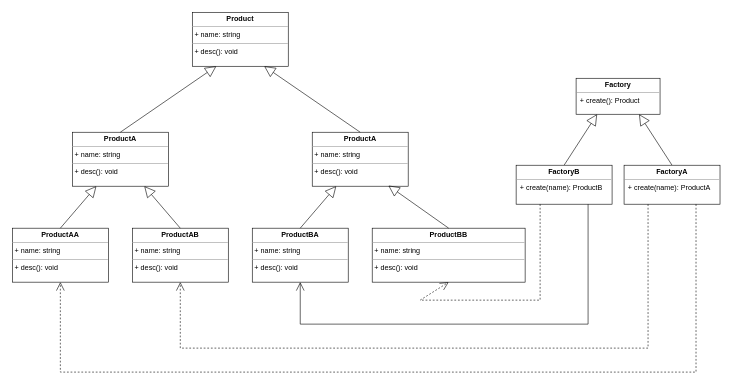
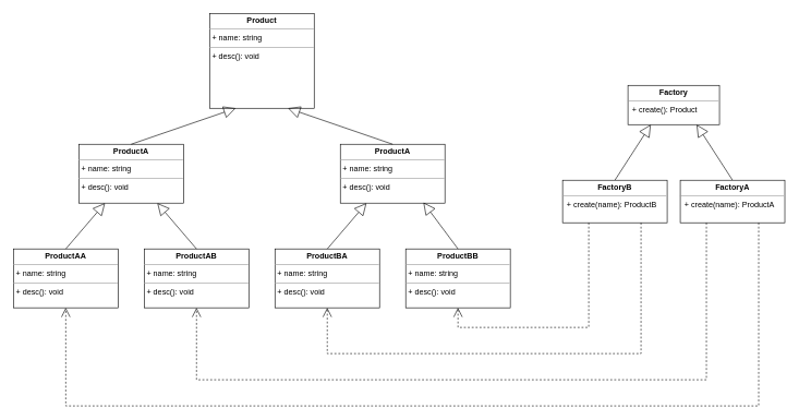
  <mxCell id="0" />
  <mxCell id="1" parent="0" />
- <mxCell id="2" value="&lt;p style=&quot;margin: 0px ; margin-top: 4px ; text-align: center&quot;&gt;&lt;b&gt;Product&lt;/b&gt;&lt;/p&gt;&lt;hr size=&quot;1&quot;&gt;&lt;p style=&quot;margin: 0px ; margin-left: 4px&quot;&gt;+ name: string&lt;/p&gt;&lt;hr size=&quot;1&quot;&gt;&lt;p style=&quot;margin: 0px ; margin-left: 4px&quot;&gt;+ desc(): void&lt;/p&gt;" style="verticalAlign=top;align=left;overflow=fill;fontSize=12;fontFamily=Helvetica;html=1;" parent="1" vertex="1"><mxGeometry x="320" y="20" width="160" height="90" as="geometry" /></mxCell>
+ <mxCell id="2" value="&lt;p style=&quot;margin: 0px ; margin-top: 4px ; text-align: center&quot;&gt;&lt;b&gt;Product&lt;/b&gt;&lt;/p&gt;&lt;hr size=&quot;1&quot;&gt;&lt;p style=&quot;margin: 0px ; margin-left: 4px&quot;&gt;+ name: string&lt;/p&gt;&lt;hr size=&quot;1&quot;&gt;&lt;p style=&quot;margin: 0px ; margin-left: 4px&quot;&gt;+ desc(): void&lt;/p&gt;" style="verticalAlign=top;align=left;overflow=fill;fontSize=12;fontFamily=Helvetica;html=1;" parent="1" vertex="1"><mxGeometry x="320" y="20" width="160" height="145" as="geometry" /></mxCell>
  <mxCell id="3" value="&lt;p style=&quot;margin: 0px ; margin-top: 4px ; text-align: center&quot;&gt;&lt;b&gt;ProductA&lt;/b&gt;&lt;/p&gt;&lt;hr size=&quot;1&quot;&gt;&lt;p style=&quot;margin: 0px ; margin-left: 4px&quot;&gt;+ name: string&lt;/p&gt;&lt;hr size=&quot;1&quot;&gt;&lt;p style=&quot;margin: 0px ; margin-left: 4px&quot;&gt;+ desc(): void&lt;/p&gt;" style="verticalAlign=top;align=left;overflow=fill;fontSize=12;fontFamily=Helvetica;html=1;" parent="1" vertex="1"><mxGeometry x="520" y="220" width="160" height="90" as="geometry" /></mxCell>
  <mxCell id="4" value="&lt;p style=&quot;margin: 0px ; margin-top: 4px ; text-align: center&quot;&gt;&lt;b&gt;ProductA&lt;/b&gt;&lt;/p&gt;&lt;hr size=&quot;1&quot;&gt;&lt;p style=&quot;margin: 0px ; margin-left: 4px&quot;&gt;+ name: string&lt;/p&gt;&lt;hr size=&quot;1&quot;&gt;&lt;p style=&quot;margin: 0px ; margin-left: 4px&quot;&gt;+ desc(): void&lt;/p&gt;" style="verticalAlign=top;align=left;overflow=fill;fontSize=12;fontFamily=Helvetica;html=1;" parent="1" vertex="1"><mxGeometry x="120" y="220" width="160" height="90" as="geometry" /></mxCell>
  <mxCell id="5" value="" style="endArrow=block;endSize=16;endFill=0;html=1;rounded=0;entryX=0.25;entryY=1;entryDx=0;entryDy=0;exitX=0.5;exitY=0;exitDx=0;exitDy=0;" parent="1" source="4" target="2" edge="1"><mxGeometry width="160" relative="1" as="geometry"><mxPoint x="420" y="220" as="sourcePoint" /><mxPoint x="580" y="220" as="targetPoint" /></mxGeometry></mxCell>
  <mxCell id="6" value="" style="endArrow=block;endSize=16;endFill=0;html=1;rounded=0;entryX=0.75;entryY=1;entryDx=0;entryDy=0;exitX=0.5;exitY=0;exitDx=0;exitDy=0;" parent="1" source="3" target="2" edge="1"><mxGeometry width="160" relative="1" as="geometry"><mxPoint x="420" y="220" as="sourcePoint" /><mxPoint x="580" y="220" as="targetPoint" /><Array as="points" /></mxGeometry></mxCell>
  <mxCell id="7" value="&lt;p style=&quot;margin: 0px ; margin-top: 4px ; text-align: center&quot;&gt;&lt;b&gt;Factory&lt;/b&gt;&lt;/p&gt;&lt;hr size=&quot;1&quot;&gt;&lt;div style=&quot;height: 2px&quot;&gt;&amp;nbsp; + create(): Product&lt;/div&gt;" style="verticalAlign=top;align=left;overflow=fill;fontSize=12;fontFamily=Helvetica;html=1;" parent="1" vertex="1"><mxGeometry x="960" y="130" width="140" height="60" as="geometry" /></mxCell>
  <mxCell id="8" value="" style="endArrow=block;endSize=16;endFill=0;html=1;rounded=0;exitX=0.5;exitY=0;exitDx=0;exitDy=0;entryX=0.25;entryY=1;entryDx=0;entryDy=0;" parent="1" target="7" edge="1"><mxGeometry width="160" relative="1" as="geometry"><mxPoint x="940" y="275" as="sourcePoint" /><mxPoint x="1010" y="190" as="targetPoint" /></mxGeometry></mxCell>
  <mxCell id="9" value="" style="endArrow=block;endSize=16;endFill=0;html=1;rounded=0;exitX=0.5;exitY=0;exitDx=0;exitDy=0;entryX=0.75;entryY=1;entryDx=0;entryDy=0;" parent="1" target="7" edge="1"><mxGeometry width="160" relative="1" as="geometry"><mxPoint x="1120" y="275" as="sourcePoint" /><mxPoint x="1016" y="190" as="targetPoint" /></mxGeometry></mxCell>
  <mxCell id="10" value="&lt;p style=&quot;margin: 0px ; margin-top: 4px ; text-align: center&quot;&gt;&lt;b&gt;ProductAB&lt;/b&gt;&lt;/p&gt;&lt;hr size=&quot;1&quot;&gt;&lt;p style=&quot;margin: 0px ; margin-left: 4px&quot;&gt;+ name: string&lt;/p&gt;&lt;hr size=&quot;1&quot;&gt;&lt;p style=&quot;margin: 0px ; margin-left: 4px&quot;&gt;+ desc(): void&lt;/p&gt;" style="verticalAlign=top;align=left;overflow=fill;fontSize=12;fontFamily=Helvetica;html=1;" parent="1" vertex="1"><mxGeometry x="220" y="380" width="160" height="90" as="geometry" /></mxCell>
  <mxCell id="11" value="&lt;p style=&quot;margin: 0px ; margin-top: 4px ; text-align: center&quot;&gt;&lt;b&gt;ProductAA&lt;/b&gt;&lt;/p&gt;&lt;hr size=&quot;1&quot;&gt;&lt;p style=&quot;margin: 0px ; margin-left: 4px&quot;&gt;+ name: string&lt;/p&gt;&lt;hr size=&quot;1&quot;&gt;&lt;p style=&quot;margin: 0px ; margin-left: 4px&quot;&gt;+ desc(): void&lt;/p&gt;" style="verticalAlign=top;align=left;overflow=fill;fontSize=12;fontFamily=Helvetica;html=1;" parent="1" vertex="1"><mxGeometry x="20" y="380" width="160" height="90" as="geometry" /></mxCell>
- <mxCell id="12" value="&lt;p style=&quot;margin: 0px ; margin-top: 4px ; text-align: center&quot;&gt;&lt;b&gt;ProductBB&lt;/b&gt;&lt;/p&gt;&lt;hr size=&quot;1&quot;&gt;&lt;p style=&quot;margin: 0px ; margin-left: 4px&quot;&gt;+ name: string&lt;/p&gt;&lt;hr size=&quot;1&quot;&gt;&lt;p style=&quot;margin: 0px ; margin-left: 4px&quot;&gt;+ desc(): void&lt;/p&gt;" style="verticalAlign=top;align=left;overflow=fill;fontSize=12;fontFamily=Helvetica;html=1;" parent="1" vertex="1"><mxGeometry x="620" y="380" width="255" height="90" as="geometry" /></mxCell>
+ <mxCell id="12" value="&lt;p style=&quot;margin: 0px ; margin-top: 4px ; text-align: center&quot;&gt;&lt;b&gt;ProductBB&lt;/b&gt;&lt;/p&gt;&lt;hr size=&quot;1&quot;&gt;&lt;p style=&quot;margin: 0px ; margin-left: 4px&quot;&gt;+ name: string&lt;/p&gt;&lt;hr size=&quot;1&quot;&gt;&lt;p style=&quot;margin: 0px ; margin-left: 4px&quot;&gt;+ desc(): void&lt;/p&gt;" style="verticalAlign=top;align=left;overflow=fill;fontSize=12;fontFamily=Helvetica;html=1;" parent="1" vertex="1"><mxGeometry x="620" y="380" width="160" height="90" as="geometry" /></mxCell>
  <mxCell id="13" value="&lt;p style=&quot;margin: 0px ; margin-top: 4px ; text-align: center&quot;&gt;&lt;b&gt;ProductBA&lt;/b&gt;&lt;/p&gt;&lt;hr size=&quot;1&quot;&gt;&lt;p style=&quot;margin: 0px ; margin-left: 4px&quot;&gt;+ name: string&lt;/p&gt;&lt;hr size=&quot;1&quot;&gt;&lt;p style=&quot;margin: 0px ; margin-left: 4px&quot;&gt;+ desc(): void&lt;/p&gt;" style="verticalAlign=top;align=left;overflow=fill;fontSize=12;fontFamily=Helvetica;html=1;" parent="1" vertex="1"><mxGeometry x="420" y="380" width="160" height="90" as="geometry" /></mxCell>
  <mxCell id="14" value="" style="endArrow=block;endSize=16;endFill=0;html=1;entryX=0.25;entryY=1;entryDx=0;entryDy=0;exitX=0.5;exitY=0;exitDx=0;exitDy=0;" parent="1" source="11" target="4" edge="1"><mxGeometry width="160" relative="1" as="geometry"><mxPoint x="-110" y="320" as="sourcePoint" /><mxPoint x="50" y="320" as="targetPoint" /></mxGeometry></mxCell>
  <mxCell id="15" value="" style="endArrow=block;endSize=16;endFill=0;html=1;entryX=0.75;entryY=1;entryDx=0;entryDy=0;exitX=0.5;exitY=0;exitDx=0;exitDy=0;" parent="1" source="10" target="4" edge="1"><mxGeometry width="160" relative="1" as="geometry"><mxPoint x="110" y="390" as="sourcePoint" /><mxPoint x="170" y="320" as="targetPoint" /></mxGeometry></mxCell>
  <mxCell id="16" value="" style="endArrow=block;endSize=16;endFill=0;html=1;entryX=0.794;entryY=0.989;entryDx=0;entryDy=0;exitX=0.5;exitY=0;exitDx=0;exitDy=0;entryPerimeter=0;" parent="1" source="12" target="3" edge="1"><mxGeometry width="160" relative="1" as="geometry"><mxPoint x="310" y="390" as="sourcePoint" /><mxPoint x="250" y="320" as="targetPoint" /></mxGeometry></mxCell>
  <mxCell id="17" value="" style="endArrow=block;endSize=16;endFill=0;html=1;entryX=0.25;entryY=1;entryDx=0;entryDy=0;exitX=0.5;exitY=0;exitDx=0;exitDy=0;" parent="1" source="13" target="3" edge="1"><mxGeometry width="160" relative="1" as="geometry"><mxPoint x="320" y="400" as="sourcePoint" /><mxPoint x="260" y="330" as="targetPoint" /></mxGeometry></mxCell>
  <mxCell id="18" value="&lt;p style=&quot;margin: 0px ; margin-top: 4px ; text-align: center&quot;&gt;&lt;b&gt;FactoryA&lt;/b&gt;&lt;/p&gt;&lt;hr size=&quot;1&quot;&gt;&lt;div style=&quot;height: 2px&quot;&gt;&amp;nbsp; + create(name): ProductA&lt;/div&gt;&lt;div style=&quot;height: 2px&quot;&gt;&lt;br&gt;&lt;/div&gt;&lt;div style=&quot;height: 2px&quot;&gt;&lt;br&gt;&lt;/div&gt;&lt;div style=&quot;height: 2px&quot;&gt;&lt;br&gt;&lt;/div&gt;&lt;div style=&quot;height: 2px&quot;&gt;&lt;br&gt;&lt;/div&gt;&lt;div style=&quot;height: 2px&quot;&gt;&lt;br&gt;&lt;/div&gt;&lt;div style=&quot;height: 2px&quot;&gt;&lt;br&gt;&lt;/div&gt;&lt;div style=&quot;height: 2px&quot;&gt;&lt;br&gt;&lt;/div&gt;&lt;div style=&quot;height: 2px&quot;&gt;&lt;br&gt;&lt;/div&gt;&lt;div style=&quot;height: 2px&quot;&gt;&lt;br&gt;&lt;/div&gt;&lt;div style=&quot;height: 2px&quot;&gt;&lt;br&gt;&lt;/div&gt;&lt;div style=&quot;height: 2px&quot;&gt;&lt;br&gt;&lt;/div&gt;" style="verticalAlign=top;align=left;overflow=fill;fontSize=12;fontFamily=Helvetica;html=1;" parent="1" vertex="1"><mxGeometry x="1040" y="275" width="160" height="65" as="geometry" /></mxCell>
  <mxCell id="19" value="&lt;p style=&quot;margin: 0px ; margin-top: 4px ; text-align: center&quot;&gt;&lt;b&gt;FactoryB&lt;/b&gt;&lt;/p&gt;&lt;hr size=&quot;1&quot;&gt;&lt;div style=&quot;height: 2px&quot;&gt;&lt;div style=&quot;height: 2px&quot;&gt;&amp;nbsp; + create(name): ProductB&lt;/div&gt;&lt;div style=&quot;height: 2px&quot;&gt;&lt;br&gt;&lt;/div&gt;&lt;div style=&quot;height: 2px&quot;&gt;&lt;br&gt;&lt;/div&gt;&lt;div style=&quot;height: 2px&quot;&gt;&lt;br&gt;&lt;/div&gt;&lt;div style=&quot;height: 2px&quot;&gt;&lt;br&gt;&lt;/div&gt;&lt;div style=&quot;height: 2px&quot;&gt;&lt;br&gt;&lt;/div&gt;&lt;div style=&quot;height: 2px&quot;&gt;&lt;br&gt;&lt;/div&gt;&lt;div style=&quot;height: 2px&quot;&gt;&lt;br&gt;&lt;/div&gt;&lt;div style=&quot;height: 2px&quot;&gt;&lt;br&gt;&lt;/div&gt;&lt;div style=&quot;height: 2px&quot;&gt;&lt;br&gt;&lt;/div&gt;&lt;div style=&quot;height: 2px&quot;&gt;&lt;br&gt;&lt;/div&gt;&lt;div style=&quot;height: 2px&quot;&gt;&lt;br&gt;&lt;/div&gt;&lt;div style=&quot;height: 2px&quot;&gt;&amp;nbsp;&amp;nbsp;&lt;/div&gt;&lt;/div&gt;" style="verticalAlign=top;align=left;overflow=fill;fontSize=12;fontFamily=Helvetica;html=1;" parent="1" vertex="1"><mxGeometry x="860" y="275" width="160" height="65" as="geometry" /></mxCell>
  <mxCell id="20" value="" style="endArrow=open;endSize=12;dashed=1;html=1;entryX=0.5;entryY=1;entryDx=0;entryDy=0;rounded=0;" parent="1" target="12" edge="1"><mxGeometry width="160" relative="1" as="geometry"><mxPoint x="900" y="340" as="sourcePoint" /><mxPoint x="600" y="640" as="targetPoint" /><Array as="points"><mxPoint x="900" y="500" /><mxPoint x="700" y="500" /></Array></mxGeometry></mxCell>
- <mxCell id="21" value="" style="endArrow=open;endSize=12;dashed=0;html=1;exitX=0.75;exitY=1;exitDx=0;exitDy=0;entryX=0.5;entryY=1;entryDx=0;entryDy=0;rounded=0;" parent="1" source="19" target="13" edge="1"><mxGeometry width="160" relative="1" as="geometry"><mxPoint x="970" y="390" as="sourcePoint" /><mxPoint x="890" y="550" as="targetPoint" /><Array as="points"><mxPoint x="980" y="540" /><mxPoint x="500" y="540" /></Array></mxGeometry></mxCell>
+ <mxCell id="21" value="" style="endArrow=open;endSize=12;dashed=1;html=1;exitX=0.75;exitY=1;exitDx=0;exitDy=0;entryX=0.5;entryY=1;entryDx=0;entryDy=0;rounded=0;" parent="1" source="19" target="13" edge="1"><mxGeometry width="160" relative="1" as="geometry"><mxPoint x="970" y="390" as="sourcePoint" /><mxPoint x="890" y="550" as="targetPoint" /><Array as="points"><mxPoint x="980" y="540" /><mxPoint x="500" y="540" /></Array></mxGeometry></mxCell>
  <mxCell id="22" value="" style="endArrow=open;endSize=12;dashed=1;html=1;exitX=0.75;exitY=1;exitDx=0;exitDy=0;entryX=0.5;entryY=1;entryDx=0;entryDy=0;rounded=0;" parent="1" source="18" target="11" edge="1"><mxGeometry width="160" relative="1" as="geometry"><mxPoint x="985" y="370" as="sourcePoint" /><mxPoint x="510" y="480" as="targetPoint" /><Array as="points"><mxPoint x="1160" y="620" /><mxPoint x="100" y="620" /></Array></mxGeometry></mxCell>
  <mxCell id="23" value="" style="endArrow=open;endSize=12;dashed=1;html=1;exitX=0.25;exitY=1;exitDx=0;exitDy=0;rounded=0;" parent="1" source="18" edge="1"><mxGeometry width="160" relative="1" as="geometry"><mxPoint x="995" y="380" as="sourcePoint" /><mxPoint x="300" y="470" as="targetPoint" /><Array as="points"><mxPoint x="1080" y="580" /><mxPoint x="300" y="580" /></Array></mxGeometry></mxCell>
